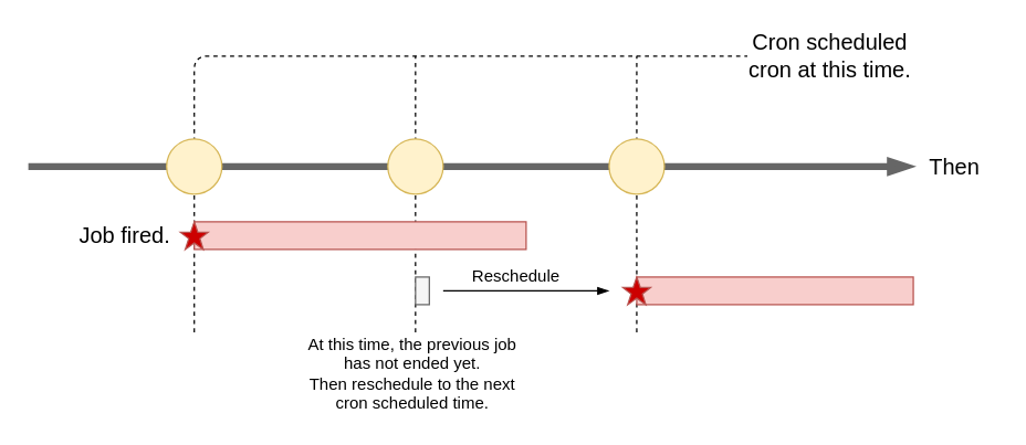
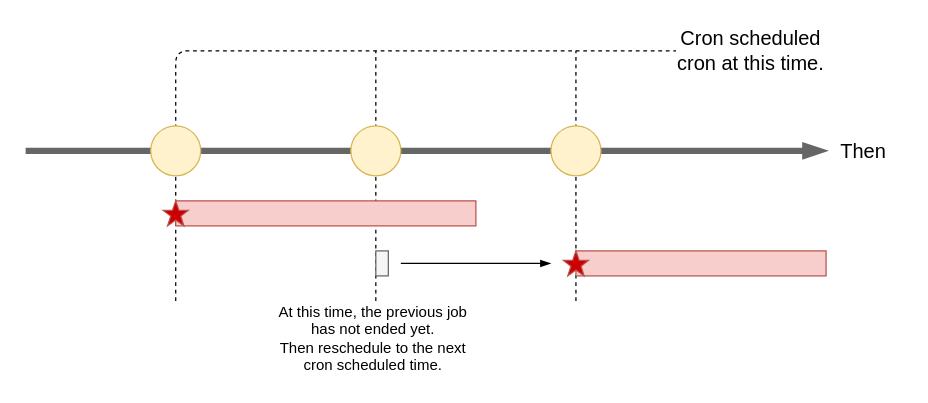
  <mxCell id="0" />
  <mxCell id="1" parent="0" />
  <mxCell id="2" value="" style="endArrow=blockThin;html=1;strokeWidth=5;endFill=1;fillColor=#f5f5f5;strokeColor=#666666;" parent="1" edge="1"><mxGeometry width="50" height="50" relative="1" as="geometry"><mxPoint x="20" y="120" as="sourcePoint" /><mxPoint x="660" y="120" as="targetPoint" /></mxGeometry></mxCell>
  <mxCell id="3" value="Then" style="text;html=1;strokeColor=none;fillColor=none;align=center;verticalAlign=middle;whiteSpace=wrap;rounded=0;fontSize=16;" parent="1" vertex="1"><mxGeometry x="660" y="110" width="60" height="20" as="geometry" /></mxCell>
  <mxCell id="4" style="edgeStyle=none;html=1;strokeWidth=1;fontSize=16;endArrow=none;endFill=0;dashed=1;" parent="1" edge="1"><mxGeometry relative="1" as="geometry"><mxPoint x="540" y="40" as="targetPoint" /><mxPoint x="140" y="240" as="sourcePoint" /><Array as="points"><mxPoint x="140" y="40" /></Array></mxGeometry></mxCell>
  <mxCell id="5" value="" style="ellipse;whiteSpace=wrap;html=1;aspect=fixed;fontSize=16;fillColor=#fff2cc;strokeColor=#d6b656;" parent="1" vertex="1"><mxGeometry x="120" y="100" width="40" height="40" as="geometry" /></mxCell>
  <mxCell id="6" style="edgeStyle=none;html=1;strokeWidth=1;fontSize=16;endArrow=none;endFill=0;dashed=1;" parent="1" edge="1"><mxGeometry relative="1" as="geometry"><mxPoint x="300" y="40" as="targetPoint" /><mxPoint x="300" y="240" as="sourcePoint" /></mxGeometry></mxCell>
  <mxCell id="7" value="" style="ellipse;whiteSpace=wrap;html=1;aspect=fixed;fontSize=16;fillColor=#fff2cc;strokeColor=#d6b656;" parent="1" vertex="1"><mxGeometry x="280" y="100" width="40" height="40" as="geometry" /></mxCell>
  <mxCell id="8" style="edgeStyle=none;html=1;strokeWidth=1;fontSize=16;endArrow=none;endFill=0;dashed=1;" parent="1" edge="1"><mxGeometry relative="1" as="geometry"><mxPoint x="460" y="40" as="targetPoint" /><mxPoint x="460" y="240" as="sourcePoint" /></mxGeometry></mxCell>
  <mxCell id="9" value="" style="ellipse;whiteSpace=wrap;html=1;aspect=fixed;fontSize=16;fillColor=#fff2cc;strokeColor=#d6b656;" parent="1" vertex="1"><mxGeometry x="440" y="100" width="40" height="40" as="geometry" /></mxCell>
  <mxCell id="10" value="Cron scheduled cron at this time." style="text;html=1;strokeColor=none;fillColor=none;align=center;verticalAlign=middle;whiteSpace=wrap;rounded=0;fontSize=16;" parent="1" vertex="1"><mxGeometry x="540" y="20" width="120" height="40" as="geometry" /></mxCell>
  <mxCell id="11" value="" style="rounded=0;whiteSpace=wrap;html=1;fontSize=16;fillColor=#f8cecc;strokeColor=#b85450;" parent="1" vertex="1"><mxGeometry x="140" y="160" width="240" height="20" as="geometry" /></mxCell>
  <mxCell id="12" value="" style="dashed=0;aspect=fixed;verticalLabelPosition=bottom;verticalAlign=top;align=center;shape=mxgraph.gmdl.star;strokeColor=#b85450;fillColor=#CC0000;shadow=0;sketch=0;fontSize=16;" parent="1" vertex="1"><mxGeometry x="130" y="160" width="20" height="20" as="geometry" /></mxCell>
  <mxCell id="13" value="" style="rounded=0;whiteSpace=wrap;html=1;fontSize=16;fillColor=#f8cecc;strokeColor=#b85450;" parent="1" vertex="1"><mxGeometry x="460" y="200" width="200" height="20" as="geometry" /></mxCell>
  <mxCell id="14" value="" style="dashed=0;aspect=fixed;verticalLabelPosition=bottom;verticalAlign=top;align=center;shape=mxgraph.gmdl.star;strokeColor=#b85450;fillColor=#CC0000;shadow=0;sketch=0;fontSize=16;" parent="1" vertex="1"><mxGeometry x="450" y="200" width="20" height="20" as="geometry" /></mxCell>
  <mxCell id="15" value="" style="rounded=0;whiteSpace=wrap;html=1;fontSize=16;fillColor=#f5f5f5;strokeColor=#666666;fontColor=#333333;" parent="1" vertex="1"><mxGeometry x="300" y="200" width="10" height="20" as="geometry" /></mxCell>
- <mxCell id="16" value="Job fired." style="text;html=1;strokeColor=none;fillColor=none;align=center;verticalAlign=middle;whiteSpace=wrap;rounded=0;fontSize=16;" parent="1" vertex="1"><mxGeometry x="50" y="160" width="80" height="20" as="geometry" /></mxCell>
  <mxCell id="17" value="" style="endArrow=blockThin;html=1;strokeWidth=1;fontSize=16;endFill=1;" parent="1" edge="1"><mxGeometry width="50" height="50" relative="1" as="geometry"><mxPoint x="320" y="210" as="sourcePoint" /><mxPoint x="440" y="210" as="targetPoint" /></mxGeometry></mxCell>
  <mxCell id="18" value="&lt;font style=&quot;font-size: 12px;&quot;&gt;At this time, the previous job has not ended yet.&lt;br&gt;Then reschedule to the next cron scheduled time.&lt;br&gt;&lt;/font&gt;" style="text;html=1;strokeColor=none;fillColor=none;align=center;verticalAlign=middle;whiteSpace=wrap;rounded=0;fontSize=12;spacing=1;spacingRight=4;" parent="1" vertex="1"><mxGeometry x="220" y="240" width="160" height="60" as="geometry" /></mxCell>
- <mxCell id="19" value="&lt;font style=&quot;font-size: 12px;&quot;&gt;Reschedule&lt;/font&gt;" style="text;html=1;strokeColor=none;fillColor=none;align=center;verticalAlign=middle;whiteSpace=wrap;rounded=0;fontSize=12;spacing=1;spacingRight=4;" parent="1" vertex="1"><mxGeometry x="340" y="190" width="70" height="20" as="geometry" /></mxCell>
